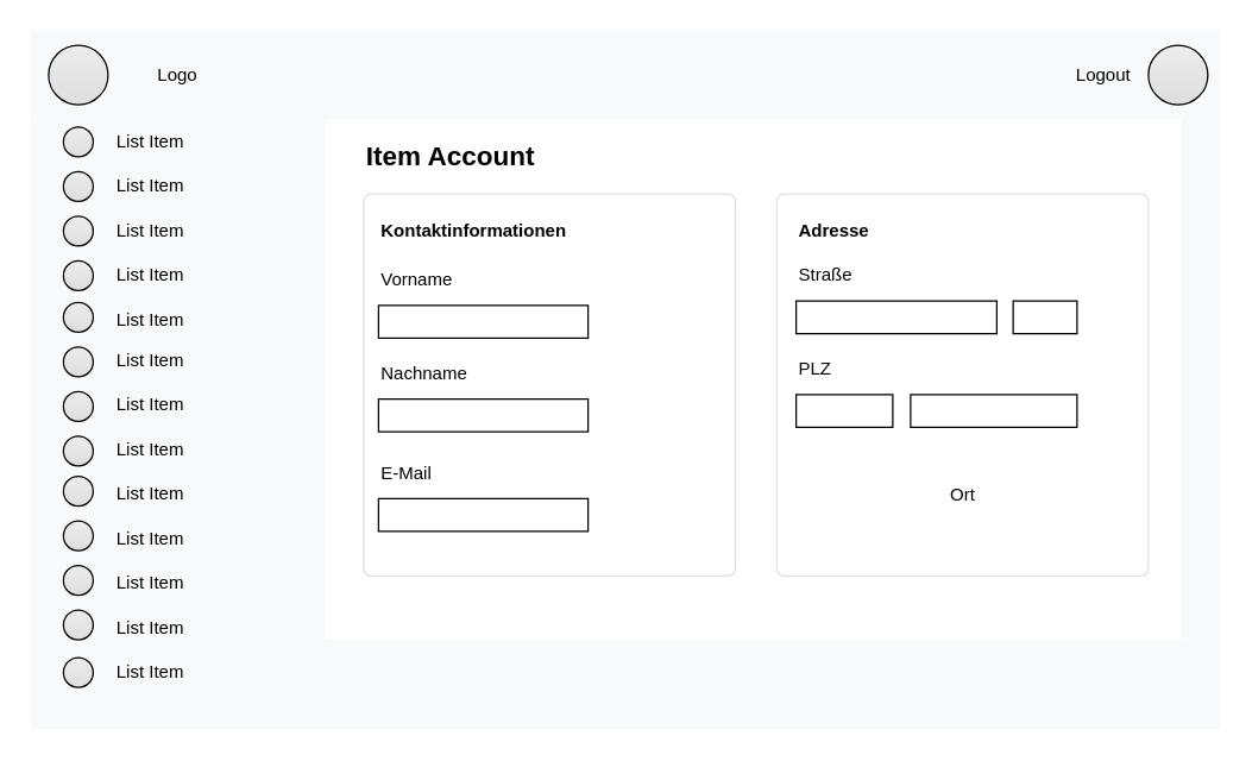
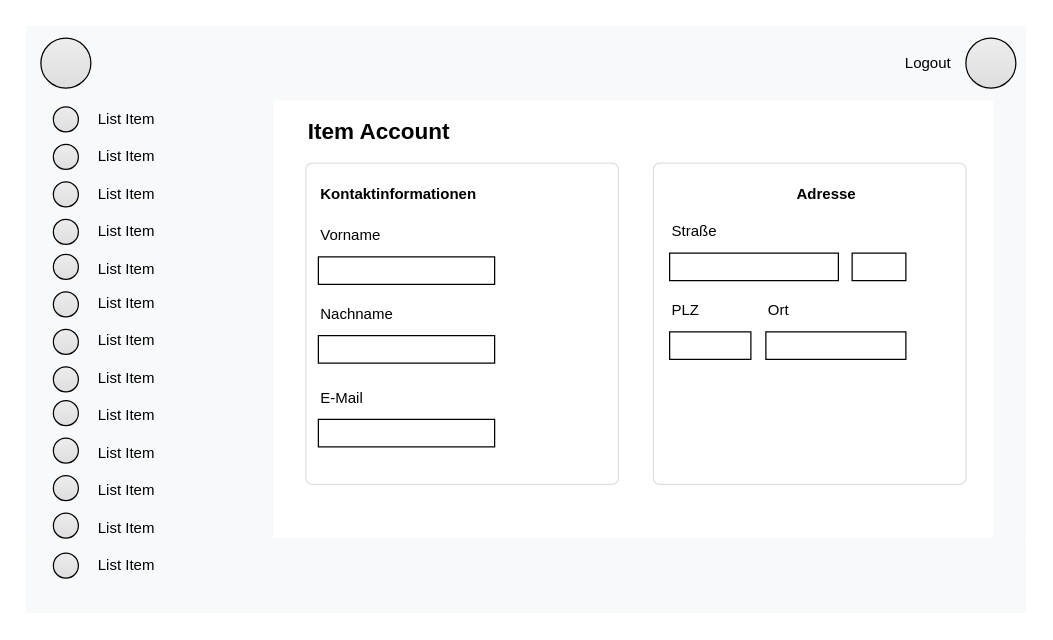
  <mxCell id="0" style=";html=1;" />
  <mxCell id="1" style=";html=1;" parent="0" />
  <mxCell id="2" value="" style="html=1;shadow=0;dashed=0;fillColor=#F8F9FA;strokeColor=none;fontSize=16;fontColor=#181819;align=left;spacing=2;spacingLeft=55;" vertex="1" parent="1"><mxGeometry x="20" y="20" width="800" height="60" as="geometry" /></mxCell>
  <mxCell id="3" value="Logout" style="text;html=1;align=center;verticalAlign=middle;whiteSpace=wrap;rounded=0;" vertex="1" parent="1"><mxGeometry x="712" y="35" width="60" height="30" as="geometry" /></mxCell>
  <mxCell id="4" value="" style="html=1;shadow=0;dashed=0;shape=mxgraph.bootstrap.radioButton2;labelPosition=right;verticalLabelPosition=middle;align=left;verticalAlign=middle;gradientColor=#DEDEDE;fillColor=#EDEDED;checked=0;spacing=5;checkedFill=#0085FC;checkedStroke=#ffffff;sketch=0;" vertex="1" parent="1"><mxGeometry x="772" y="30" width="40" height="40" as="geometry" /></mxCell>
  <mxCell id="5" value="" style="html=1;shadow=0;dashed=0;shape=mxgraph.bootstrap.rrect;rSize=5;strokeColor=#DFDFDF;html=1;whiteSpace=wrap;fillColor=#ffffff;fontColor=#000000;verticalAlign=top;align=left;spacing=20;fontSize=14;" vertex="1" parent="1"><mxGeometry x="244" y="130" width="250" height="257" as="geometry" /></mxCell>
  <mxCell id="6" value="" style="html=1;shadow=0;dashed=0;shape=mxgraph.bootstrap.rrect;rSize=5;strokeColor=#DFDFDF;html=1;whiteSpace=wrap;fillColor=#ffffff;fontColor=#000000;verticalAlign=top;align=left;spacing=20;fontSize=14;" vertex="1" parent="1"><mxGeometry x="522" y="130" width="250" height="257" as="geometry" /></mxCell>
  <mxCell id="7" value="" style="html=1;shadow=0;dashed=0;fillColor=#F8F9FA;strokeColor=none;fontSize=16;fontColor=#181819;align=left;spacing=2;spacingLeft=55;" vertex="1" parent="1"><mxGeometry x="20" y="430" width="800" height="60" as="geometry" /></mxCell>
  <mxCell id="8" value="&lt;font style=&quot;font-size: 18px;&quot;&gt;&lt;b&gt;Item Account&lt;/b&gt;&lt;/font&gt;" style="text;html=1;align=left;verticalAlign=middle;whiteSpace=wrap;rounded=0;" vertex="1" parent="1"><mxGeometry x="244" y="90" width="221" height="30" as="geometry" /></mxCell>
  <mxCell id="9" value="&lt;b&gt;Kontaktinformationen&lt;/b&gt;" style="text;html=1;align=left;verticalAlign=middle;whiteSpace=wrap;rounded=0;" vertex="1" parent="1"><mxGeometry x="254" y="140" width="225" height="30" as="geometry" /></mxCell>
  <mxCell id="10" value="Vorname" style="text;html=1;align=left;verticalAlign=middle;whiteSpace=wrap;rounded=0;" vertex="1" parent="1"><mxGeometry x="254" y="173" width="60" height="30" as="geometry" /></mxCell>
  <mxCell id="11" value="" style="rounded=0;whiteSpace=wrap;html=1;" vertex="1" parent="1"><mxGeometry x="254" y="205" width="141" height="22" as="geometry" /></mxCell>
  <mxCell id="12" value="Nachname" style="text;html=1;align=left;verticalAlign=middle;whiteSpace=wrap;rounded=0;" vertex="1" parent="1"><mxGeometry x="254" y="236" width="60" height="30" as="geometry" /></mxCell>
  <mxCell id="13" value="" style="rounded=0;whiteSpace=wrap;html=1;" vertex="1" parent="1"><mxGeometry x="254" y="268" width="141" height="22" as="geometry" /></mxCell>
  <mxCell id="14" value="E-Mail" style="text;html=1;align=left;verticalAlign=middle;whiteSpace=wrap;rounded=0;" vertex="1" parent="1"><mxGeometry x="254" y="303" width="60" height="30" as="geometry" /></mxCell>
  <mxCell id="15" value="" style="rounded=0;whiteSpace=wrap;html=1;" vertex="1" parent="1"><mxGeometry x="254" y="335" width="141" height="22" as="geometry" /></mxCell>
- <mxCell id="16" value="&lt;b&gt;Adresse&lt;/b&gt;" style="text;html=1;align=left;verticalAlign=middle;whiteSpace=wrap;rounded=0;" vertex="1" parent="1"><mxGeometry x="535" y="140" width="60" height="30" as="geometry" /></mxCell>
+ <mxCell id="16" value="&lt;b&gt;Adresse&lt;/b&gt;" style="text;html=1;align=left;verticalAlign=middle;whiteSpace=wrap;rounded=0;" vertex="1" parent="1"><mxGeometry x="635" y="140" width="60" height="30" as="geometry" /></mxCell>
  <mxCell id="17" value="Straße" style="text;html=1;align=left;verticalAlign=middle;whiteSpace=wrap;rounded=0;" vertex="1" parent="1"><mxGeometry x="535" y="170" width="60" height="30" as="geometry" /></mxCell>
  <mxCell id="18" value="" style="rounded=0;whiteSpace=wrap;html=1;" vertex="1" parent="1"><mxGeometry x="535" y="202" width="135" height="22" as="geometry" /></mxCell>
  <mxCell id="19" value="PLZ" style="text;html=1;align=left;verticalAlign=middle;whiteSpace=wrap;rounded=0;" vertex="1" parent="1"><mxGeometry x="535" y="233" width="60" height="30" as="geometry" /></mxCell>
  <mxCell id="20" value="" style="rounded=0;whiteSpace=wrap;html=1;" vertex="1" parent="1"><mxGeometry x="535" y="265" width="65" height="22" as="geometry" /></mxCell>
  <mxCell id="21" value="" style="rounded=0;whiteSpace=wrap;html=1;" vertex="1" parent="1"><mxGeometry x="681" y="202" width="43" height="22" as="geometry" /></mxCell>
  <mxCell id="22" value="" style="rounded=0;whiteSpace=wrap;html=1;" vertex="1" parent="1"><mxGeometry x="612" y="265" width="112" height="22" as="geometry" /></mxCell>
- <mxCell id="23" value="Ort" style="text;html=1;align=left;verticalAlign=middle;whiteSpace=wrap;rounded=0;" vertex="1" parent="1"><mxGeometry x="637" y="318" width="60" height="30" as="geometry" /></mxCell>
+ <mxCell id="23" value="Ort" style="text;html=1;align=left;verticalAlign=middle;whiteSpace=wrap;rounded=0;" vertex="1" parent="1"><mxGeometry x="612" y="233" width="60" height="30" as="geometry" /></mxCell>
  <mxCell id="24" value="" style="html=1;shadow=0;dashed=0;fillColor=#F8F9FA;strokeColor=none;fontSize=16;fontColor=#181819;align=left;spacing=2;spacingLeft=55;" vertex="1" parent="1"><mxGeometry x="20" y="80" width="198" height="351" as="geometry" /></mxCell>
  <mxCell id="25" value="" style="html=1;shadow=0;dashed=0;fillColor=#F8F9FA;strokeColor=none;fontSize=16;fontColor=#181819;align=left;spacing=2;spacingLeft=55;" vertex="1" parent="1"><mxGeometry x="794" y="75.5" width="26" height="354.5" as="geometry" /></mxCell>
  <mxCell id="26" value="" style="html=1;shadow=0;dashed=0;shape=mxgraph.bootstrap.radioButton2;labelPosition=right;verticalLabelPosition=middle;align=left;verticalAlign=middle;gradientColor=#DEDEDE;fillColor=#EDEDED;checked=0;spacing=5;checkedFill=#0085FC;checkedStroke=#ffffff;sketch=0;" vertex="1" parent="1"><mxGeometry x="32" y="30" width="40" height="40" as="geometry" /></mxCell>
- <mxCell id="27" value="Logo" style="text;html=1;align=center;verticalAlign=middle;whiteSpace=wrap;rounded=0;" vertex="1" parent="1"><mxGeometry x="89" y="35" width="60" height="30" as="geometry" /></mxCell>
  <mxCell id="28" value="List Item" style="text;strokeColor=none;fillColor=none;align=left;verticalAlign=middle;spacingLeft=4;spacingRight=4;overflow=hidden;points=[[0,0.5],[1,0.5]];portConstraint=eastwest;rotatable=0;whiteSpace=wrap;html=1;" vertex="1" parent="1"><mxGeometry x="72" y="80" width="80" height="30" as="geometry" /></mxCell>
  <mxCell id="29" value="List Item" style="text;strokeColor=none;fillColor=none;align=left;verticalAlign=middle;spacingLeft=4;spacingRight=4;overflow=hidden;points=[[0,0.5],[1,0.5]];portConstraint=eastwest;rotatable=0;whiteSpace=wrap;html=1;" vertex="1" parent="1"><mxGeometry x="72" y="110" width="80" height="30" as="geometry" /></mxCell>
  <mxCell id="30" value="List Item" style="text;strokeColor=none;fillColor=none;align=left;verticalAlign=middle;spacingLeft=4;spacingRight=4;overflow=hidden;points=[[0,0.5],[1,0.5]];portConstraint=eastwest;rotatable=0;whiteSpace=wrap;html=1;" vertex="1" parent="1"><mxGeometry x="72" y="140" width="80" height="30" as="geometry" /></mxCell>
  <mxCell id="31" value="List Item" style="text;strokeColor=none;fillColor=none;align=left;verticalAlign=middle;spacingLeft=4;spacingRight=4;overflow=hidden;points=[[0,0.5],[1,0.5]];portConstraint=eastwest;rotatable=0;whiteSpace=wrap;html=1;" vertex="1" parent="1"><mxGeometry x="72" y="170" width="80" height="30" as="geometry" /></mxCell>
  <mxCell id="32" value="List Item" style="text;strokeColor=none;fillColor=none;align=left;verticalAlign=middle;spacingLeft=4;spacingRight=4;overflow=hidden;points=[[0,0.5],[1,0.5]];portConstraint=eastwest;rotatable=0;whiteSpace=wrap;html=1;" vertex="1" parent="1"><mxGeometry x="72" y="200" width="80" height="30" as="geometry" /></mxCell>
  <mxCell id="33" value="List Item" style="text;strokeColor=none;fillColor=none;align=left;verticalAlign=middle;spacingLeft=4;spacingRight=4;overflow=hidden;points=[[0,0.5],[1,0.5]];portConstraint=eastwest;rotatable=0;whiteSpace=wrap;html=1;" vertex="1" parent="1"><mxGeometry x="72" y="227" width="80" height="30" as="geometry" /></mxCell>
  <mxCell id="34" value="List Item" style="text;strokeColor=none;fillColor=none;align=left;verticalAlign=middle;spacingLeft=4;spacingRight=4;overflow=hidden;points=[[0,0.5],[1,0.5]];portConstraint=eastwest;rotatable=0;whiteSpace=wrap;html=1;" vertex="1" parent="1"><mxGeometry x="72" y="257" width="80" height="30" as="geometry" /></mxCell>
  <mxCell id="35" value="List Item" style="text;strokeColor=none;fillColor=none;align=left;verticalAlign=middle;spacingLeft=4;spacingRight=4;overflow=hidden;points=[[0,0.5],[1,0.5]];portConstraint=eastwest;rotatable=0;whiteSpace=wrap;html=1;" vertex="1" parent="1"><mxGeometry x="72" y="287" width="80" height="30" as="geometry" /></mxCell>
  <mxCell id="36" value="List Item" style="text;strokeColor=none;fillColor=none;align=left;verticalAlign=middle;spacingLeft=4;spacingRight=4;overflow=hidden;points=[[0,0.5],[1,0.5]];portConstraint=eastwest;rotatable=0;whiteSpace=wrap;html=1;" vertex="1" parent="1"><mxGeometry x="72" y="317" width="80" height="30" as="geometry" /></mxCell>
  <mxCell id="37" value="List Item" style="text;strokeColor=none;fillColor=none;align=left;verticalAlign=middle;spacingLeft=4;spacingRight=4;overflow=hidden;points=[[0,0.5],[1,0.5]];portConstraint=eastwest;rotatable=0;whiteSpace=wrap;html=1;" vertex="1" parent="1"><mxGeometry x="72" y="347" width="80" height="30" as="geometry" /></mxCell>
  <mxCell id="38" value="List Item" style="text;strokeColor=none;fillColor=none;align=left;verticalAlign=middle;spacingLeft=4;spacingRight=4;overflow=hidden;points=[[0,0.5],[1,0.5]];portConstraint=eastwest;rotatable=0;whiteSpace=wrap;html=1;" vertex="1" parent="1"><mxGeometry x="72" y="377" width="80" height="30" as="geometry" /></mxCell>
  <mxCell id="39" value="List Item" style="text;strokeColor=none;fillColor=none;align=left;verticalAlign=middle;spacingLeft=4;spacingRight=4;overflow=hidden;points=[[0,0.5],[1,0.5]];portConstraint=eastwest;rotatable=0;whiteSpace=wrap;html=1;" vertex="1" parent="1"><mxGeometry x="72" y="407" width="80" height="30" as="geometry" /></mxCell>
  <mxCell id="40" value="List Item" style="text;strokeColor=none;fillColor=none;align=left;verticalAlign=middle;spacingLeft=4;spacingRight=4;overflow=hidden;points=[[0,0.5],[1,0.5]];portConstraint=eastwest;rotatable=0;whiteSpace=wrap;html=1;" vertex="1" parent="1"><mxGeometry x="72" y="437" width="80" height="30" as="geometry" /></mxCell>
  <mxCell id="41" value="" style="html=1;shadow=0;dashed=0;shape=mxgraph.bootstrap.radioButton2;labelPosition=right;verticalLabelPosition=middle;align=left;verticalAlign=middle;gradientColor=#DEDEDE;fillColor=#EDEDED;checked=0;spacing=5;checkedFill=#0085FC;checkedStroke=#ffffff;sketch=0;" vertex="1" parent="1"><mxGeometry x="42" y="85" width="20" height="20" as="geometry" /></mxCell>
  <mxCell id="42" value="" style="html=1;shadow=0;dashed=0;shape=mxgraph.bootstrap.radioButton2;labelPosition=right;verticalLabelPosition=middle;align=left;verticalAlign=middle;gradientColor=#DEDEDE;fillColor=#EDEDED;checked=0;spacing=5;checkedFill=#0085FC;checkedStroke=#ffffff;sketch=0;" vertex="1" parent="1"><mxGeometry x="42" y="115" width="20" height="20" as="geometry" /></mxCell>
  <mxCell id="43" value="" style="html=1;shadow=0;dashed=0;shape=mxgraph.bootstrap.radioButton2;labelPosition=right;verticalLabelPosition=middle;align=left;verticalAlign=middle;gradientColor=#DEDEDE;fillColor=#EDEDED;checked=0;spacing=5;checkedFill=#0085FC;checkedStroke=#ffffff;sketch=0;" vertex="1" parent="1"><mxGeometry x="42" y="145" width="20" height="20" as="geometry" /></mxCell>
  <mxCell id="44" value="" style="html=1;shadow=0;dashed=0;shape=mxgraph.bootstrap.radioButton2;labelPosition=right;verticalLabelPosition=middle;align=left;verticalAlign=middle;gradientColor=#DEDEDE;fillColor=#EDEDED;checked=0;spacing=5;checkedFill=#0085FC;checkedStroke=#ffffff;sketch=0;" vertex="1" parent="1"><mxGeometry x="42" y="175" width="20" height="20" as="geometry" /></mxCell>
  <mxCell id="45" value="" style="html=1;shadow=0;dashed=0;shape=mxgraph.bootstrap.radioButton2;labelPosition=right;verticalLabelPosition=middle;align=left;verticalAlign=middle;gradientColor=#DEDEDE;fillColor=#EDEDED;checked=0;spacing=5;checkedFill=#0085FC;checkedStroke=#ffffff;sketch=0;" vertex="1" parent="1"><mxGeometry x="42" y="203" width="20" height="20" as="geometry" /></mxCell>
  <mxCell id="46" value="" style="html=1;shadow=0;dashed=0;shape=mxgraph.bootstrap.radioButton2;labelPosition=right;verticalLabelPosition=middle;align=left;verticalAlign=middle;gradientColor=#DEDEDE;fillColor=#EDEDED;checked=0;spacing=5;checkedFill=#0085FC;checkedStroke=#ffffff;sketch=0;" vertex="1" parent="1"><mxGeometry x="42" y="233" width="20" height="20" as="geometry" /></mxCell>
  <mxCell id="47" value="" style="html=1;shadow=0;dashed=0;shape=mxgraph.bootstrap.radioButton2;labelPosition=right;verticalLabelPosition=middle;align=left;verticalAlign=middle;gradientColor=#DEDEDE;fillColor=#EDEDED;checked=0;spacing=5;checkedFill=#0085FC;checkedStroke=#ffffff;sketch=0;" vertex="1" parent="1"><mxGeometry x="42" y="263" width="20" height="20" as="geometry" /></mxCell>
  <mxCell id="48" value="" style="html=1;shadow=0;dashed=0;shape=mxgraph.bootstrap.radioButton2;labelPosition=right;verticalLabelPosition=middle;align=left;verticalAlign=middle;gradientColor=#DEDEDE;fillColor=#EDEDED;checked=0;spacing=5;checkedFill=#0085FC;checkedStroke=#ffffff;sketch=0;" vertex="1" parent="1"><mxGeometry x="42" y="293" width="20" height="20" as="geometry" /></mxCell>
  <mxCell id="49" value="" style="html=1;shadow=0;dashed=0;shape=mxgraph.bootstrap.radioButton2;labelPosition=right;verticalLabelPosition=middle;align=left;verticalAlign=middle;gradientColor=#DEDEDE;fillColor=#EDEDED;checked=0;spacing=5;checkedFill=#0085FC;checkedStroke=#ffffff;sketch=0;" vertex="1" parent="1"><mxGeometry x="42" y="320" width="20" height="20" as="geometry" /></mxCell>
  <mxCell id="50" value="" style="html=1;shadow=0;dashed=0;shape=mxgraph.bootstrap.radioButton2;labelPosition=right;verticalLabelPosition=middle;align=left;verticalAlign=middle;gradientColor=#DEDEDE;fillColor=#EDEDED;checked=0;spacing=5;checkedFill=#0085FC;checkedStroke=#ffffff;sketch=0;" vertex="1" parent="1"><mxGeometry x="42" y="350" width="20" height="20" as="geometry" /></mxCell>
  <mxCell id="51" value="" style="html=1;shadow=0;dashed=0;shape=mxgraph.bootstrap.radioButton2;labelPosition=right;verticalLabelPosition=middle;align=left;verticalAlign=middle;gradientColor=#DEDEDE;fillColor=#EDEDED;checked=0;spacing=5;checkedFill=#0085FC;checkedStroke=#ffffff;sketch=0;" vertex="1" parent="1"><mxGeometry x="42" y="380" width="20" height="20" as="geometry" /></mxCell>
  <mxCell id="52" value="" style="html=1;shadow=0;dashed=0;shape=mxgraph.bootstrap.radioButton2;labelPosition=right;verticalLabelPosition=middle;align=left;verticalAlign=middle;gradientColor=#DEDEDE;fillColor=#EDEDED;checked=0;spacing=5;checkedFill=#0085FC;checkedStroke=#ffffff;sketch=0;" vertex="1" parent="1"><mxGeometry x="42" y="410" width="20" height="20" as="geometry" /></mxCell>
  <mxCell id="53" value="" style="html=1;shadow=0;dashed=0;shape=mxgraph.bootstrap.radioButton2;labelPosition=right;verticalLabelPosition=middle;align=left;verticalAlign=middle;gradientColor=#DEDEDE;fillColor=#EDEDED;checked=0;spacing=5;checkedFill=#0085FC;checkedStroke=#ffffff;sketch=0;" vertex="1" parent="1"><mxGeometry x="42" y="442" width="20" height="20" as="geometry" /></mxCell>
